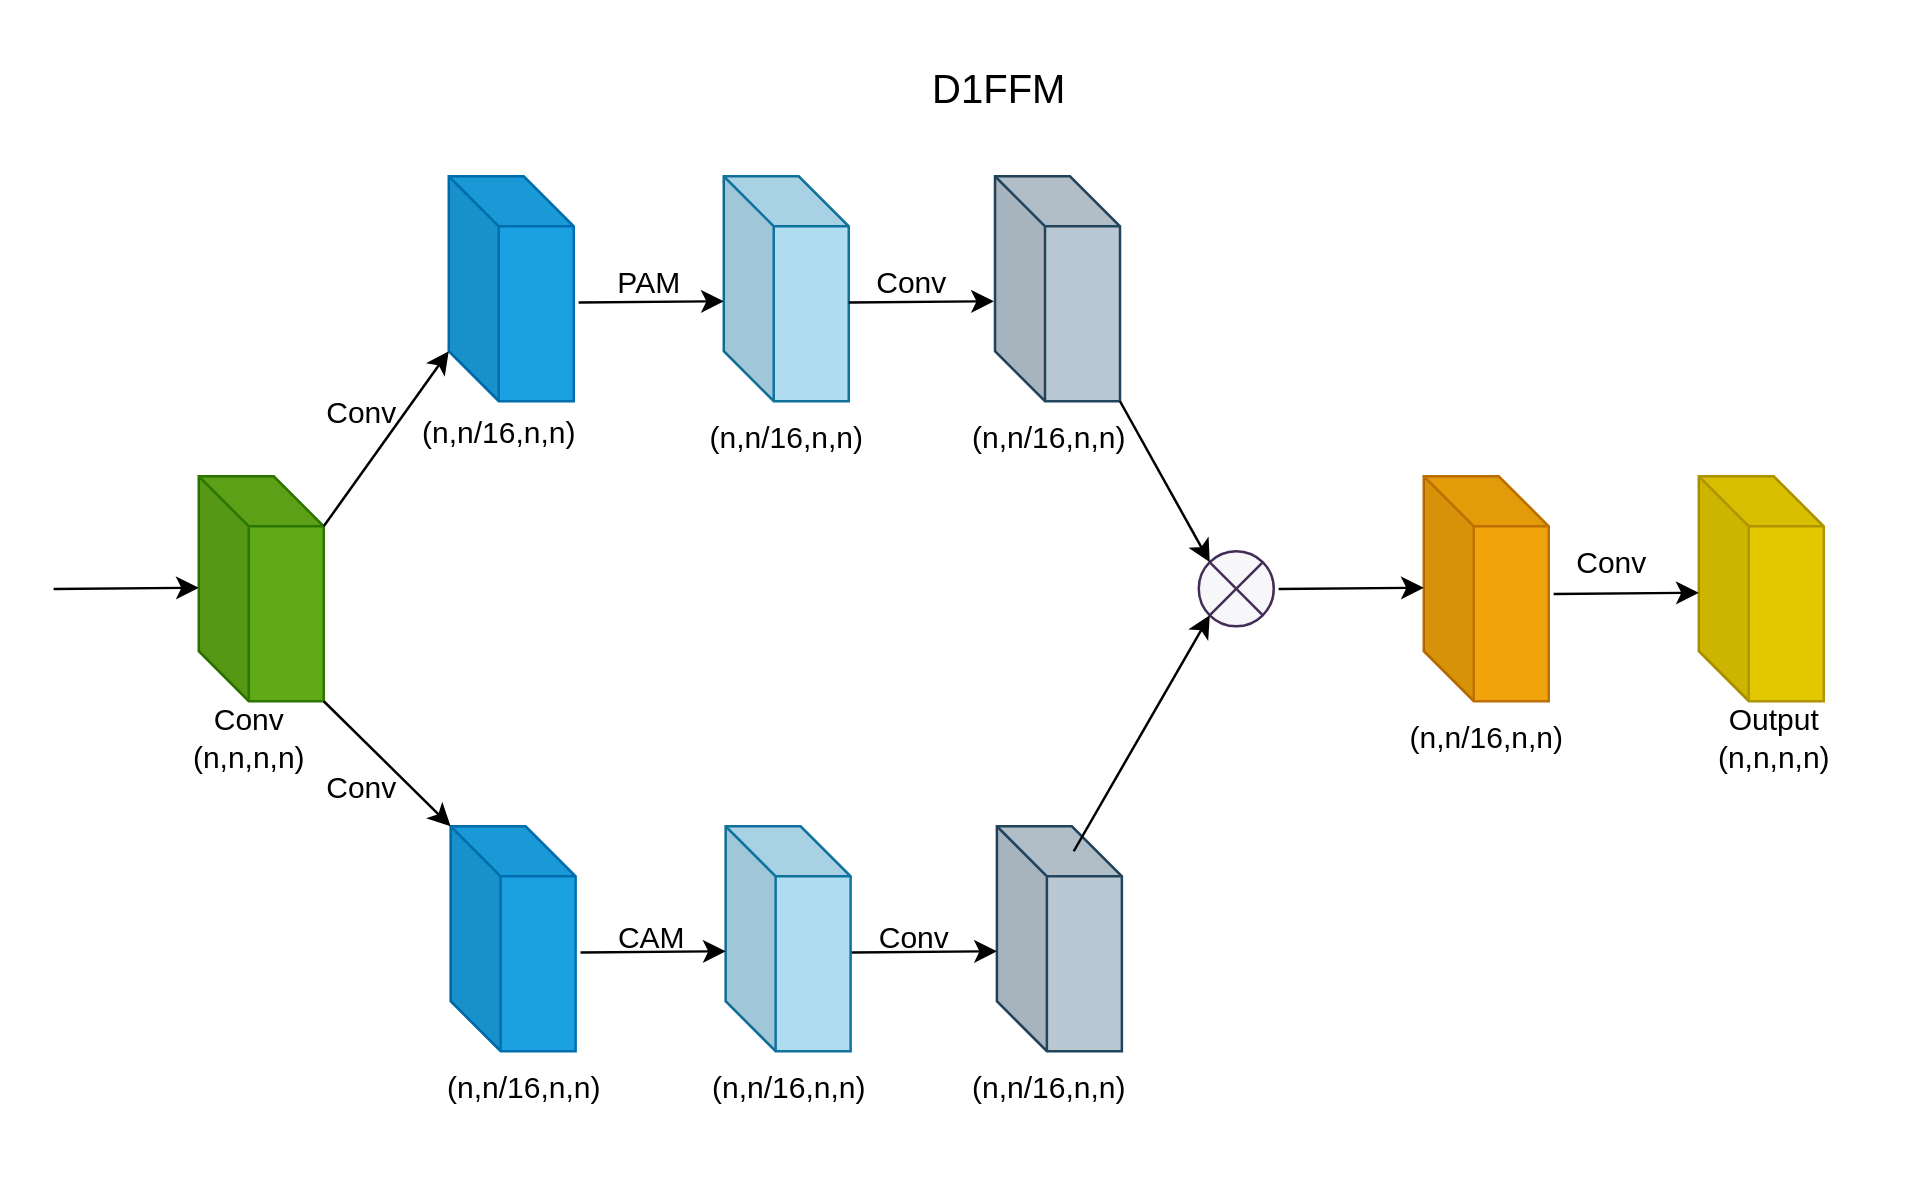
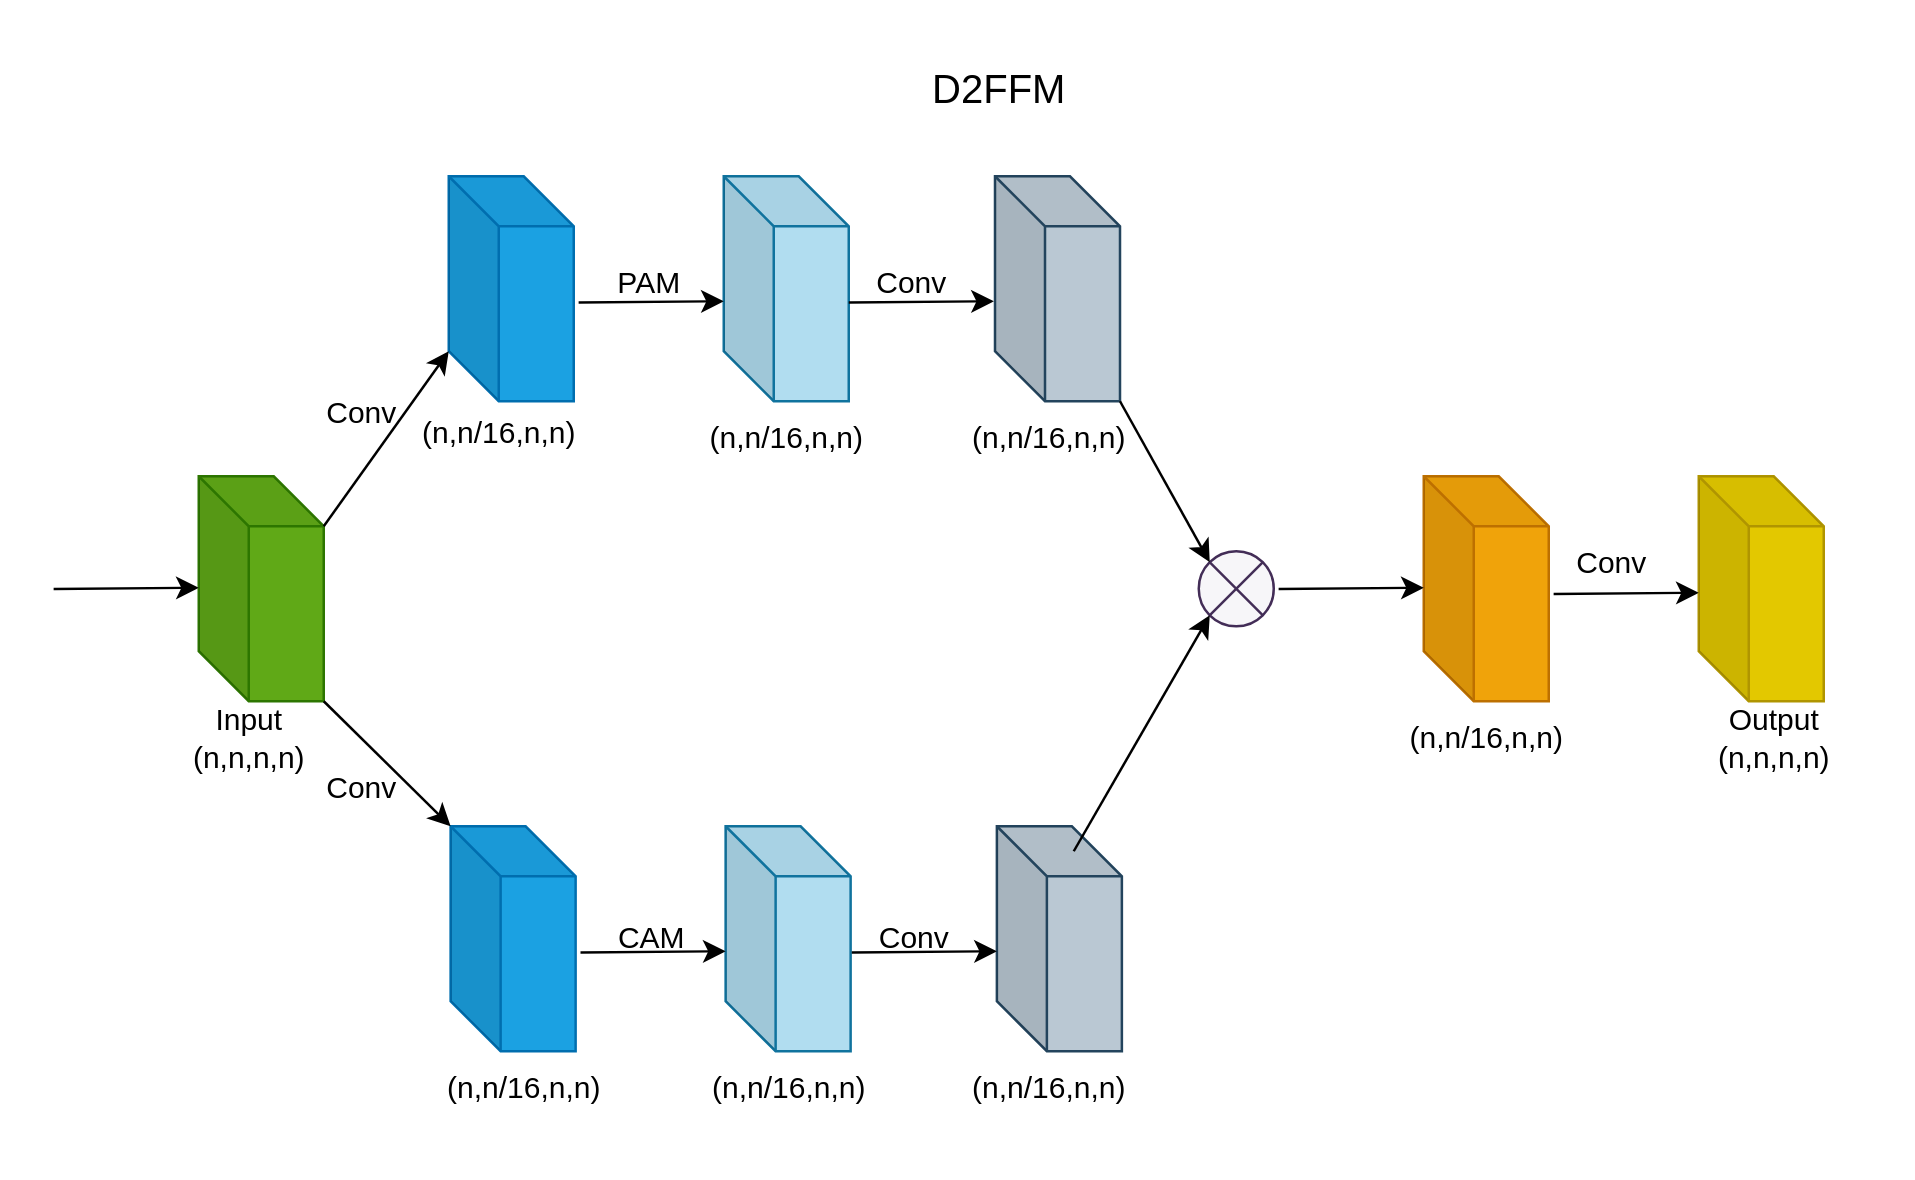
  <mxCell id="0" />
  <mxCell id="1" parent="0" />
  <mxCell id="2" value="" style="shape=cube;whiteSpace=wrap;html=1;boundedLbl=1;backgroundOutline=1;darkOpacity=0.05;darkOpacity2=0.1;fillColor=#60a917;fontColor=#ffffff;strokeColor=#2D7600;" vertex="1" parent="1"><mxGeometry x="79" y="190" width="50" height="90" as="geometry" /></mxCell>
  <mxCell id="3" value="" style="shape=cube;whiteSpace=wrap;html=1;boundedLbl=1;backgroundOutline=1;darkOpacity=0.05;darkOpacity2=0.1;fillColor=#1ba1e2;fontColor=#ffffff;strokeColor=#006EAF;" vertex="1" parent="1"><mxGeometry x="179" y="70" width="50" height="90" as="geometry" /></mxCell>
  <mxCell id="4" value="" style="shape=cube;whiteSpace=wrap;html=1;boundedLbl=1;backgroundOutline=1;darkOpacity=0.05;darkOpacity2=0.1;fillColor=#1ba1e2;fontColor=#ffffff;strokeColor=#006EAF;" vertex="1" parent="1"><mxGeometry x="179.75" y="330" width="50" height="90" as="geometry" /></mxCell>
  <mxCell id="5" value="" style="shape=cube;whiteSpace=wrap;html=1;boundedLbl=1;backgroundOutline=1;darkOpacity=0.05;darkOpacity2=0.1;fillColor=#b1ddf0;strokeColor=#10739e;" vertex="1" parent="1"><mxGeometry x="289" y="70" width="50" height="90" as="geometry" /></mxCell>
  <mxCell id="6" value="" style="shape=cube;whiteSpace=wrap;html=1;boundedLbl=1;backgroundOutline=1;darkOpacity=0.05;darkOpacity2=0.1;fillColor=#bac8d3;strokeColor=#23445d;" vertex="1" parent="1"><mxGeometry x="397.5" y="70" width="50" height="90" as="geometry" /></mxCell>
  <mxCell id="7" value="" style="shape=cube;whiteSpace=wrap;html=1;boundedLbl=1;backgroundOutline=1;darkOpacity=0.05;darkOpacity2=0.1;fillColor=#b1ddf0;strokeColor=#10739e;" vertex="1" parent="1"><mxGeometry x="289.75" y="330" width="50" height="90" as="geometry" /></mxCell>
  <mxCell id="8" value="" style="shape=cube;whiteSpace=wrap;html=1;boundedLbl=1;backgroundOutline=1;darkOpacity=0.05;darkOpacity2=0.1;fillColor=#bac8d3;strokeColor=#23445d;" vertex="1" parent="1"><mxGeometry x="398.25" y="330" width="50" height="90" as="geometry" /></mxCell>
  <mxCell id="9" value="" style="shape=sumEllipse;perimeter=ellipsePerimeter;whiteSpace=wrap;html=1;backgroundOutline=1;fillColor=light-dark(#f7f6f9, #a18eb3);fontColor=#ffffff;strokeColor=#432D57;" vertex="1" parent="1"><mxGeometry x="479" y="220" width="30" height="30" as="geometry" /></mxCell>
  <mxCell id="10" value="" style="shape=cube;whiteSpace=wrap;html=1;boundedLbl=1;backgroundOutline=1;darkOpacity=0.05;darkOpacity2=0.1;fillColor=#f0a30a;fontColor=#000000;strokeColor=#BD7000;" vertex="1" parent="1"><mxGeometry x="569" y="190" width="50" height="90" as="geometry" /></mxCell>
  <mxCell id="11" value="" style="shape=cube;whiteSpace=wrap;html=1;boundedLbl=1;backgroundOutline=1;darkOpacity=0.05;darkOpacity2=0.1;fillColor=#e3c800;fontColor=#000000;strokeColor=#B09500;" vertex="1" parent="1"><mxGeometry x="679" y="190" width="50" height="90" as="geometry" /></mxCell>
  <mxCell id="12" value="" style="endArrow=classic;html=1;rounded=0;exitX=0;exitY=0;exitDx=50;exitDy=55;exitPerimeter=0;entryX=-0.039;entryY=0.606;entryDx=0;entryDy=0;entryPerimeter=0;" edge="1" parent="1"><mxGeometry width="50" height="50" relative="1" as="geometry"><mxPoint x="230.95" y="120.46" as="sourcePoint" /><mxPoint x="289" y="120" as="targetPoint" /></mxGeometry></mxCell>
  <mxCell id="13" value="" style="endArrow=classic;html=1;rounded=0;exitX=0;exitY=0;exitDx=50;exitDy=55;exitPerimeter=0;entryX=-0.039;entryY=0.606;entryDx=0;entryDy=0;entryPerimeter=0;" edge="1" parent="1"><mxGeometry width="50" height="50" relative="1" as="geometry"><mxPoint x="20.95" y="235.06" as="sourcePoint" /><mxPoint x="79" y="234.6" as="targetPoint" /></mxGeometry></mxCell>
  <mxCell id="14" value="" style="endArrow=classic;html=1;rounded=0;exitX=0;exitY=0;exitDx=50;exitDy=55;exitPerimeter=0;entryX=-0.039;entryY=0.606;entryDx=0;entryDy=0;entryPerimeter=0;" edge="1" parent="1"><mxGeometry width="50" height="50" relative="1" as="geometry"><mxPoint x="231.7" y="380.46" as="sourcePoint" /><mxPoint x="289.75" y="380" as="targetPoint" /></mxGeometry></mxCell>
  <mxCell id="15" value="" style="endArrow=classic;html=1;rounded=0;exitX=0;exitY=0;exitDx=50;exitDy=55;exitPerimeter=0;entryX=-0.039;entryY=0.606;entryDx=0;entryDy=0;entryPerimeter=0;" edge="1" parent="1"><mxGeometry width="50" height="50" relative="1" as="geometry"><mxPoint x="340.2" y="380.46" as="sourcePoint" /><mxPoint x="398.25" y="380" as="targetPoint" /></mxGeometry></mxCell>
  <mxCell id="16" value="" style="endArrow=classic;html=1;rounded=0;exitX=0;exitY=0;exitDx=50;exitDy=55;exitPerimeter=0;entryX=-0.039;entryY=0.606;entryDx=0;entryDy=0;entryPerimeter=0;" edge="1" parent="1"><mxGeometry width="50" height="50" relative="1" as="geometry"><mxPoint x="620.95" y="237.06" as="sourcePoint" /><mxPoint x="679" y="236.6" as="targetPoint" /></mxGeometry></mxCell>
  <mxCell id="17" value="" style="endArrow=classic;html=1;rounded=0;exitX=0;exitY=0;exitDx=50;exitDy=55;exitPerimeter=0;entryX=-0.039;entryY=0.606;entryDx=0;entryDy=0;entryPerimeter=0;" edge="1" parent="1"><mxGeometry width="50" height="50" relative="1" as="geometry"><mxPoint x="510.95" y="235.06" as="sourcePoint" /><mxPoint x="569" y="234.6" as="targetPoint" /></mxGeometry></mxCell>
  <mxCell id="18" value="PAM" style="text;html=1;align=center;verticalAlign=middle;resizable=0;points=[];autosize=1;strokeColor=none;fillColor=none;" vertex="1" parent="1"><mxGeometry x="234" y="98" width="50" height="30" as="geometry" /></mxCell>
  <mxCell id="19" value="Conv" style="text;html=1;align=center;verticalAlign=middle;resizable=0;points=[];autosize=1;strokeColor=none;fillColor=none;" vertex="1" parent="1"><mxGeometry x="339" y="98" width="50" height="30" as="geometry" /></mxCell>
  <mxCell id="20" value="" style="endArrow=classic;html=1;rounded=0;exitX=0;exitY=0;exitDx=50;exitDy=55;exitPerimeter=0;entryX=-0.039;entryY=0.606;entryDx=0;entryDy=0;entryPerimeter=0;" edge="1" parent="1"><mxGeometry width="50" height="50" relative="1" as="geometry"><mxPoint x="339" y="120.46" as="sourcePoint" /><mxPoint x="397.05" y="120" as="targetPoint" /></mxGeometry></mxCell>
  <mxCell id="21" value="Conv" style="text;html=1;align=center;verticalAlign=middle;resizable=0;points=[];autosize=1;strokeColor=none;fillColor=none;" vertex="1" parent="1"><mxGeometry x="339.75" y="360" width="50" height="30" as="geometry" /></mxCell>
  <mxCell id="22" value="Conv" style="text;html=1;align=center;verticalAlign=middle;resizable=0;points=[];autosize=1;strokeColor=none;fillColor=none;" vertex="1" parent="1"><mxGeometry x="619" y="210" width="50" height="30" as="geometry" /></mxCell>
  <mxCell id="23" value="CAM" style="text;html=1;align=center;verticalAlign=middle;resizable=0;points=[];autosize=1;strokeColor=none;fillColor=none;" vertex="1" parent="1"><mxGeometry x="234.75" y="360" width="50" height="30" as="geometry" /></mxCell>
  <mxCell id="24" value="" style="endArrow=classic;html=1;rounded=0;entryX=0;entryY=0;entryDx=0;entryDy=70;entryPerimeter=0;" edge="1" parent="1" target="3"><mxGeometry width="50" height="50" relative="1" as="geometry"><mxPoint x="129" y="210" as="sourcePoint" /><mxPoint x="179" y="160" as="targetPoint" /></mxGeometry></mxCell>
  <mxCell id="25" value="" style="endArrow=classic;html=1;rounded=0;exitX=1;exitY=1;exitDx=0;exitDy=0;exitPerimeter=0;entryX=0;entryY=0;entryDx=0;entryDy=0;entryPerimeter=0;" edge="1" parent="1" source="2" target="4"><mxGeometry width="50" height="50" relative="1" as="geometry"><mxPoint x="159" y="300" as="sourcePoint" /><mxPoint x="209" y="250" as="targetPoint" /></mxGeometry></mxCell>
  <mxCell id="26" value="Conv" style="text;html=1;align=center;verticalAlign=middle;resizable=0;points=[];autosize=1;strokeColor=none;fillColor=none;" vertex="1" parent="1"><mxGeometry x="119" y="150" width="50" height="30" as="geometry" /></mxCell>
  <mxCell id="27" value="Conv" style="text;html=1;align=center;verticalAlign=middle;resizable=0;points=[];autosize=1;strokeColor=none;fillColor=none;" vertex="1" parent="1"><mxGeometry x="119" y="300" width="50" height="30" as="geometry" /></mxCell>
  <mxCell id="28" value="" style="endArrow=classic;html=1;rounded=0;entryX=0;entryY=1;entryDx=0;entryDy=0;" edge="1" parent="1" target="9"><mxGeometry width="50" height="50" relative="1" as="geometry"><mxPoint x="429" y="340" as="sourcePoint" /><mxPoint x="479" y="290" as="targetPoint" /></mxGeometry></mxCell>
  <mxCell id="29" value="" style="endArrow=classic;html=1;rounded=0;entryX=0;entryY=0;entryDx=0;entryDy=0;exitX=1;exitY=1;exitDx=0;exitDy=0;exitPerimeter=0;" edge="1" parent="1" source="6" target="9"><mxGeometry width="50" height="50" relative="1" as="geometry"><mxPoint x="439" y="210" as="sourcePoint" /><mxPoint x="489" y="160" as="targetPoint" /></mxGeometry></mxCell>
  <mxCell id="30" value="(n,n/16,n,n)" style="text;html=1;align=center;verticalAlign=middle;resizable=0;points=[];autosize=1;strokeColor=none;fillColor=none;" vertex="1" parent="1"><mxGeometry x="159" y="158" width="80" height="30" as="geometry" /></mxCell>
  <mxCell id="31" value="(n,n/16,n,n)" style="text;html=1;align=center;verticalAlign=middle;resizable=0;points=[];autosize=1;strokeColor=none;fillColor=none;" vertex="1" parent="1"><mxGeometry x="274" y="160" width="80" height="30" as="geometry" /></mxCell>
  <mxCell id="32" value="(n,n/16,n,n)" style="text;html=1;align=center;verticalAlign=middle;resizable=0;points=[];autosize=1;strokeColor=none;fillColor=none;" vertex="1" parent="1"><mxGeometry x="169" y="420" width="80" height="30" as="geometry" /></mxCell>
  <mxCell id="33" value="(n,n/16,n,n)" style="text;html=1;align=center;verticalAlign=middle;resizable=0;points=[];autosize=1;strokeColor=none;fillColor=none;" vertex="1" parent="1"><mxGeometry x="274.75" y="420" width="80" height="30" as="geometry" /></mxCell>
  <mxCell id="34" value="(n,n/16,n,n)" style="text;html=1;align=center;verticalAlign=middle;resizable=0;points=[];autosize=1;strokeColor=none;fillColor=none;" vertex="1" parent="1"><mxGeometry x="379" y="160" width="80" height="30" as="geometry" /></mxCell>
  <mxCell id="35" value="(n,n/16,n,n)" style="text;html=1;align=center;verticalAlign=middle;resizable=0;points=[];autosize=1;strokeColor=none;fillColor=none;" vertex="1" parent="1"><mxGeometry x="379" y="420" width="80" height="30" as="geometry" /></mxCell>
  <mxCell id="36" value="(n,n/16,n,n)" style="text;html=1;align=center;verticalAlign=middle;resizable=0;points=[];autosize=1;strokeColor=none;fillColor=none;" vertex="1" parent="1"><mxGeometry x="554" y="280" width="80" height="30" as="geometry" /></mxCell>
- <mxCell id="37" value="&lt;div&gt;Conv&lt;/div&gt;(n,n,n,n)" style="text;html=1;align=center;verticalAlign=middle;resizable=0;points=[];autosize=1;strokeColor=none;fillColor=none;" vertex="1" parent="1"><mxGeometry x="64" y="275" width="70" height="40" as="geometry" /></mxCell>
+ <mxCell id="37" value="&lt;div&gt;Input&lt;/div&gt;(n,n,n,n)" style="text;html=1;align=center;verticalAlign=middle;resizable=0;points=[];autosize=1;strokeColor=none;fillColor=none;" vertex="1" parent="1"><mxGeometry x="64" y="275" width="70" height="40" as="geometry" /></mxCell>
  <mxCell id="38" value="&lt;div&gt;Output&lt;/div&gt;(n,n,n,n)" style="text;html=1;align=center;verticalAlign=middle;resizable=0;points=[];autosize=1;strokeColor=none;fillColor=none;" vertex="1" parent="1"><mxGeometry x="674" y="275" width="70" height="40" as="geometry" /></mxCell>
- <mxCell id="39" value="&lt;font style=&quot;font-size: 16px;&quot;&gt;D1FFM&lt;/font&gt;" style="text;html=1;align=center;verticalAlign=middle;resizable=0;points=[];autosize=1;strokeColor=none;fillColor=none;" vertex="1" parent="1"><mxGeometry x="359" y="20" width="80" height="30" as="geometry" /></mxCell>
+ <mxCell id="39" value="&lt;font style=&quot;font-size: 16px;&quot;&gt;D2FFM&lt;/font&gt;" style="text;html=1;align=center;verticalAlign=middle;resizable=0;points=[];autosize=1;strokeColor=none;fillColor=none;" vertex="1" parent="1"><mxGeometry x="359" y="20" width="80" height="30" as="geometry" /></mxCell>
